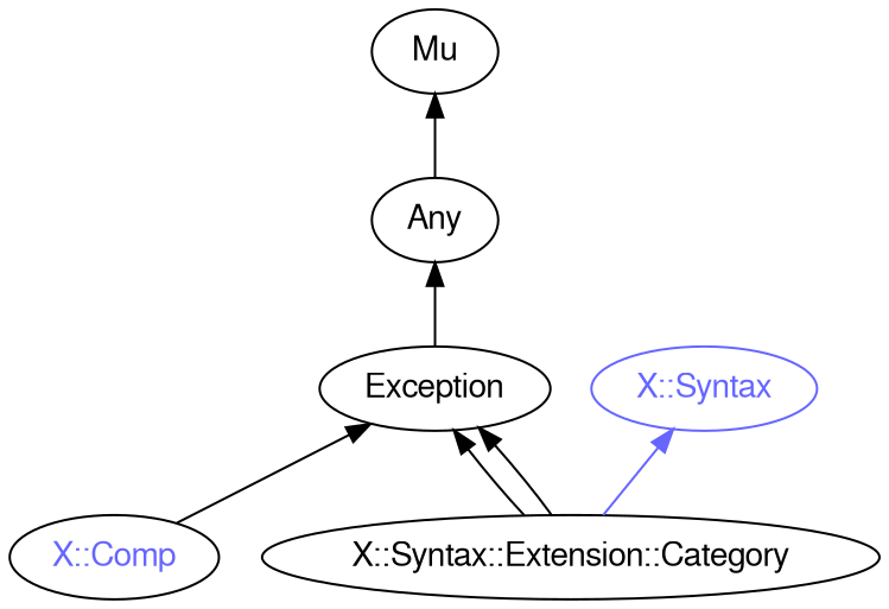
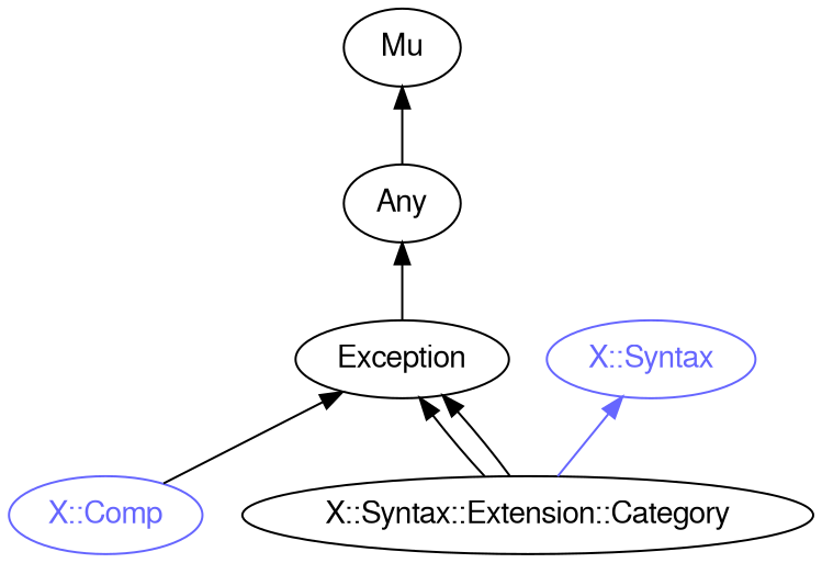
  digraph {
    rankdir=BT
    splines=polyline
    node [color="#000000" fontcolor="#000000" fontname=FreeSans]
    edge [color="#000000"]
    "X::Syntax::Extension::Category"
    Exception
    "X::Syntax" [color="#6666FF" fontcolor="#6666FF"]
    Any
    Mu
-   "X::Comp" [fontcolor="#6666FF"]
+   "X::Comp" [color="#6666FF" fontcolor="#6666FF"]
    "X::Syntax::Extension::Category" -> Exception
    "X::Syntax::Extension::Category" -> Exception
    "X::Syntax::Extension::Category" -> "X::Syntax" [color="#6666FF"]
    Exception -> Any
    Any -> Mu
    "X::Comp" -> Exception
  }
